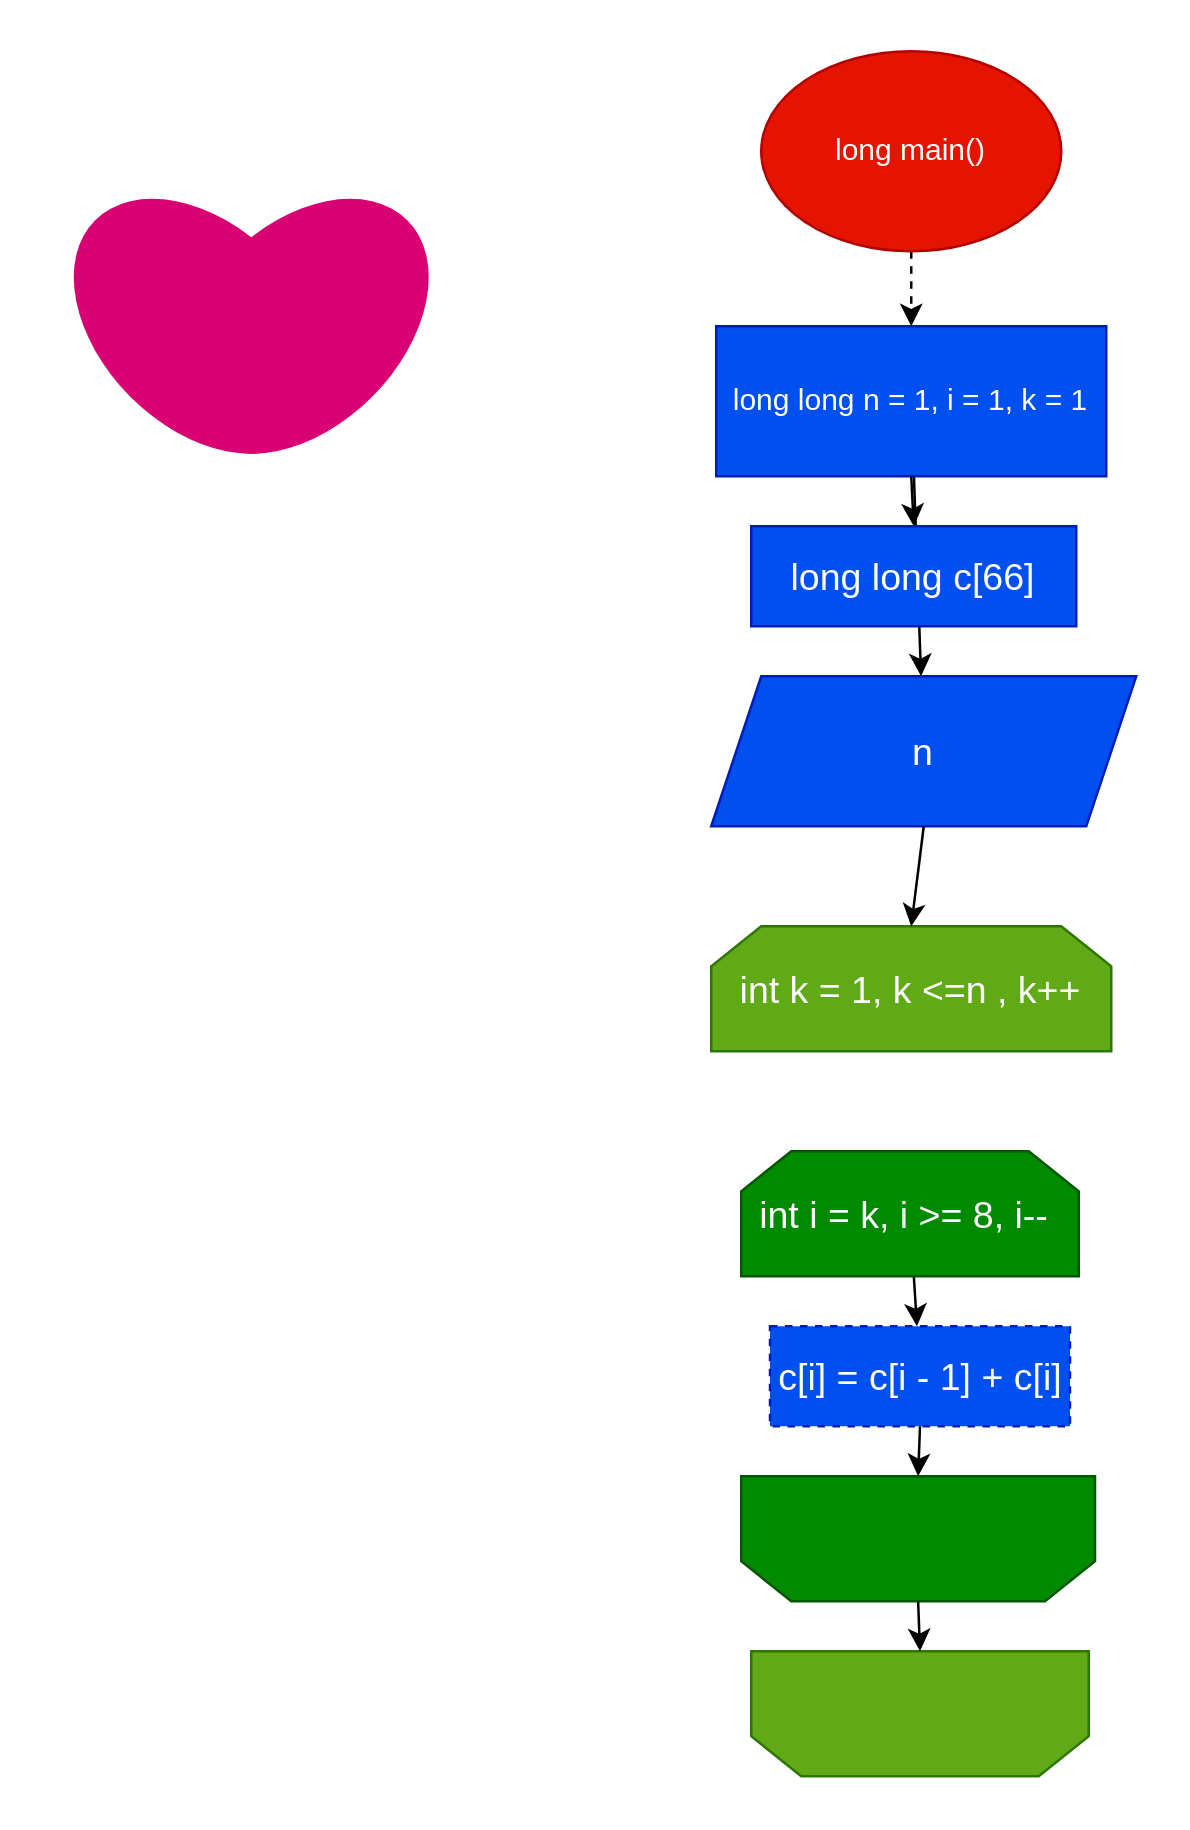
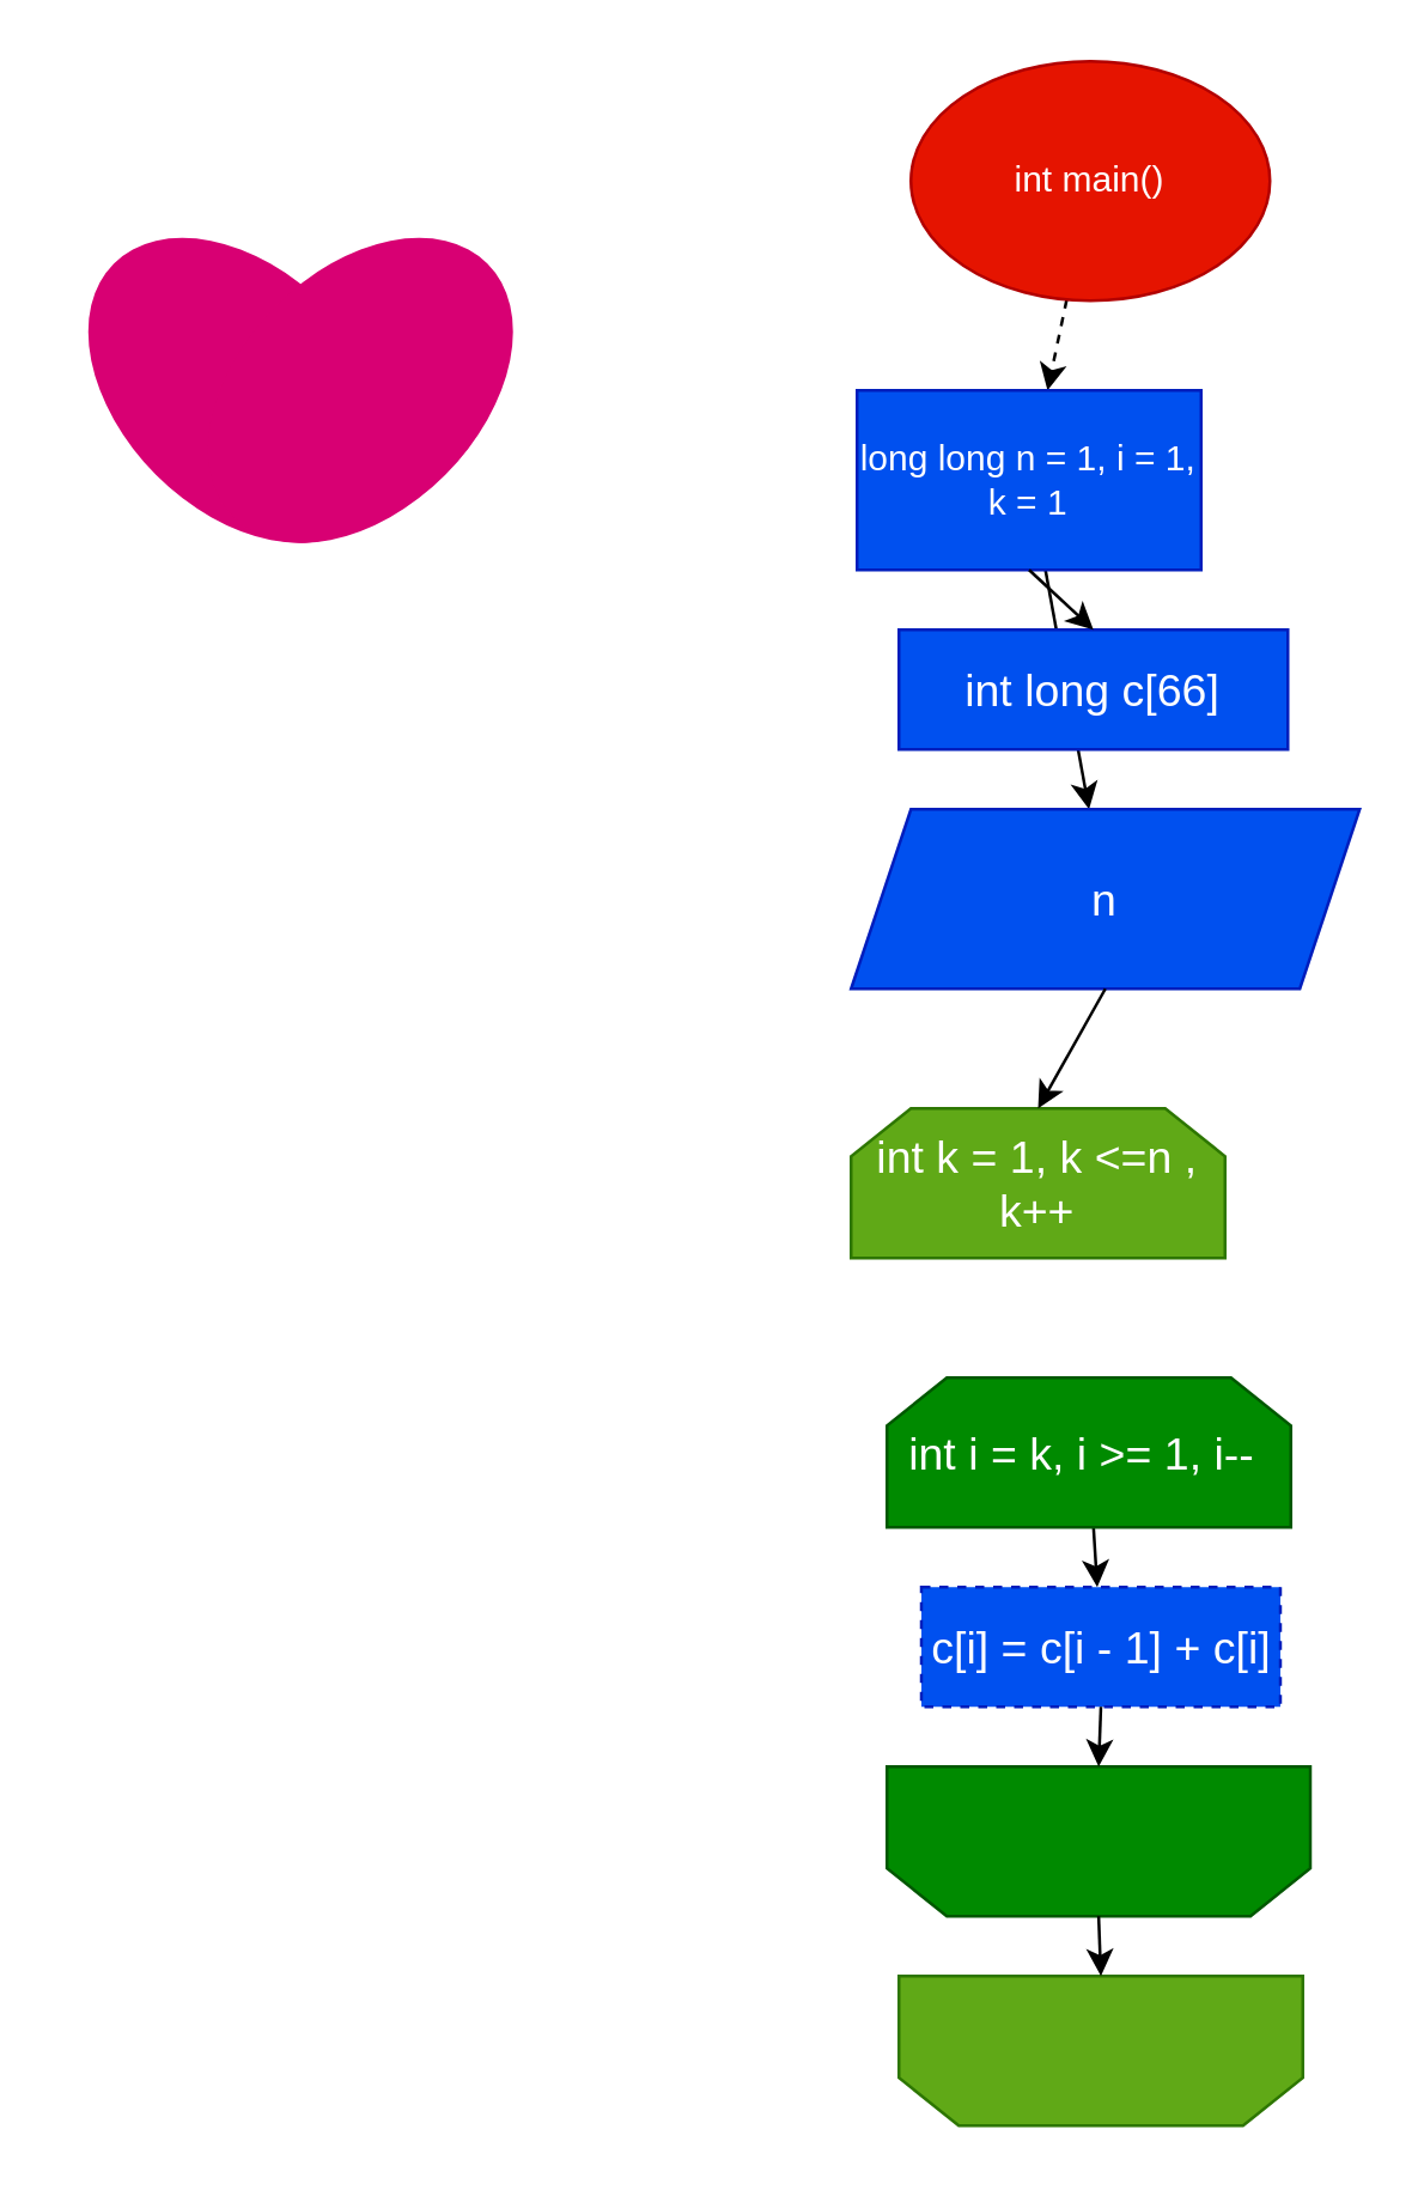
  <mxCell id="0" />
  <mxCell id="1" parent="0" />
  <mxCell id="2" value="" style="edgeStyle=none;html=1;dashed=1;" parent="1" source="3" target="5" edge="1"><mxGeometry relative="1" as="geometry" /></mxCell>
- <mxCell id="3" value="long main()" style="ellipse;whiteSpace=wrap;html=1;fillColor=#e51400;fontColor=#ffffff;strokeColor=#B20000;" parent="1" vertex="1"><mxGeometry x="304" y="20" width="120" height="80" as="geometry" /></mxCell>
+ <mxCell id="3" value="int main()" style="ellipse;whiteSpace=wrap;html=1;fillColor=#e51400;fontColor=#ffffff;strokeColor=#B20000;" parent="1" vertex="1"><mxGeometry x="304" y="20" width="120" height="80" as="geometry" /></mxCell>
  <mxCell id="4" value="" style="edgeStyle=none;html=1;" parent="1" source="5" target="6" edge="1"><mxGeometry relative="1" as="geometry" /></mxCell>
- <mxCell id="5" value="long long n = 1, i = 1, k = 1" style="whiteSpace=wrap;html=1;fillColor=#0050ef;fontColor=#ffffff;strokeColor=#001DBC;" parent="1" vertex="1"><mxGeometry x="286" y="130" width="156" height="60" as="geometry" /></mxCell>
+ <mxCell id="5" value="long long n = 1, i = 1, k = 1" style="whiteSpace=wrap;html=1;fillColor=#0050ef;fontColor=#ffffff;strokeColor=#001DBC;" parent="1" vertex="1"><mxGeometry x="286" y="130" width="115" height="60" as="geometry" /></mxCell>
  <mxCell id="6" value="&lt;font style=&quot;font-size: 15px&quot;&gt;n&lt;/font&gt;" style="shape=parallelogram;perimeter=parallelogramPerimeter;whiteSpace=wrap;html=1;fixedSize=1;fillColor=#0050ef;strokeColor=#001DBC;fontColor=#ffffff;" parent="1" vertex="1"><mxGeometry x="284" y="270" width="170" height="60" as="geometry" /></mxCell>
- <mxCell id="7" value="long long c[66]" style="rounded=0;whiteSpace=wrap;html=1;fontSize=15;fillColor=#0050ef;fontColor=#ffffff;strokeColor=#001DBC;" parent="1" vertex="1"><mxGeometry x="300" y="210" width="130" height="40" as="geometry" /></mxCell>
+ <mxCell id="7" value="int long c[66]" style="rounded=0;whiteSpace=wrap;html=1;fontSize=15;fillColor=#0050ef;fontColor=#ffffff;strokeColor=#001DBC;" parent="1" vertex="1"><mxGeometry x="300" y="210" width="130" height="40" as="geometry" /></mxCell>
  <mxCell id="8" value="" style="endArrow=classic;html=1;fontSize=15;exitX=0.5;exitY=1;exitDx=0;exitDy=0;entryX=0.5;entryY=0;entryDx=0;entryDy=0;" parent="1" source="5" target="7" edge="1"><mxGeometry width="50" height="50" relative="1" as="geometry"><mxPoint x="270" y="310" as="sourcePoint" /><mxPoint x="320" y="260" as="targetPoint" /></mxGeometry></mxCell>
- <mxCell id="9" value="int k = 1, k &amp;lt;=n , k++" style="shape=loopLimit;whiteSpace=wrap;html=1;fontSize=15;fillColor=#60a917;fontColor=#ffffff;strokeColor=#2D7600;" parent="1" vertex="1"><mxGeometry x="284" y="370" width="160" height="50" as="geometry" /></mxCell>
+ <mxCell id="9" value="int k = 1, k &amp;lt;=n , k++" style="shape=loopLimit;whiteSpace=wrap;html=1;fontSize=15;fillColor=#60a917;fontColor=#ffffff;strokeColor=#2D7600;" parent="1" vertex="1"><mxGeometry x="284" y="370" width="125" height="50" as="geometry" /></mxCell>
  <mxCell id="10" value="" style="endArrow=classic;html=1;fontSize=15;exitX=0.5;exitY=1;exitDx=0;exitDy=0;entryX=0.5;entryY=0;entryDx=0;entryDy=0;" parent="1" source="6" target="9" edge="1"><mxGeometry width="50" height="50" relative="1" as="geometry"><mxPoint x="270" y="410" as="sourcePoint" /><mxPoint x="320" y="360" as="targetPoint" /></mxGeometry></mxCell>
  <mxCell id="11" value="" style="edgeStyle=none;html=1;fontSize=15;" parent="1" source="12" target="13" edge="1"><mxGeometry relative="1" as="geometry" /></mxCell>
- <mxCell id="12" value="int i = k, i &amp;gt;= 8, i--&amp;nbsp;" style="shape=loopLimit;whiteSpace=wrap;html=1;fontSize=15;fillColor=#008a00;fontColor=#ffffff;strokeColor=#005700;" parent="1" vertex="1"><mxGeometry x="296" y="460" width="135" height="50" as="geometry" /></mxCell>
+ <mxCell id="12" value="int i = k, i &amp;gt;= 1, i--&amp;nbsp;" style="shape=loopLimit;whiteSpace=wrap;html=1;fontSize=15;fillColor=#008a00;fontColor=#ffffff;strokeColor=#005700;" parent="1" vertex="1"><mxGeometry x="296" y="460" width="135" height="50" as="geometry" /></mxCell>
  <mxCell id="13" value="c[i] = c[i - 1] + c[i]" style="whiteSpace=wrap;html=1;fontSize=15;fillColor=#0050ef;fontColor=#ffffff;strokeColor=#001DBC;dashed=1;" parent="1" vertex="1"><mxGeometry x="307.5" y="530" width="120" height="40" as="geometry" /></mxCell>
  <mxCell id="14" value="" style="shape=loopLimit;whiteSpace=wrap;html=1;fontSize=15;rotation=-180;fillColor=#008a00;fontColor=#ffffff;strokeColor=#005700;" parent="1" vertex="1"><mxGeometry x="296" y="590" width="141.5" height="50" as="geometry" /></mxCell>
  <mxCell id="15" value="" style="endArrow=classic;html=1;fontSize=15;exitX=0.5;exitY=1;exitDx=0;exitDy=0;entryX=0.5;entryY=1;entryDx=0;entryDy=0;" parent="1" source="13" target="14" edge="1"><mxGeometry width="50" height="50" relative="1" as="geometry"><mxPoint x="270" y="590" as="sourcePoint" /><mxPoint x="320" y="540" as="targetPoint" /></mxGeometry></mxCell>
  <mxCell id="16" value="" style="shape=loopLimit;whiteSpace=wrap;html=1;fontSize=15;rotation=-180;fillColor=#60a917;fontColor=#ffffff;strokeColor=#2D7600;" parent="1" vertex="1"><mxGeometry x="300" y="660" width="135" height="50" as="geometry" /></mxCell>
  <mxCell id="17" value="" style="endArrow=classic;html=1;fontSize=15;exitX=0.5;exitY=0;exitDx=0;exitDy=0;entryX=0.5;entryY=1;entryDx=0;entryDy=0;" parent="1" source="14" target="16" edge="1"><mxGeometry width="50" height="50" relative="1" as="geometry"><mxPoint x="270" y="590" as="sourcePoint" /><mxPoint x="320" y="540" as="targetPoint" /></mxGeometry></mxCell>
  <mxCell id="18" value="" style="ellipse;whiteSpace=wrap;html=1;rotation=45;fillColor=#d80073;fontColor=#ffffff;strokeColor=none;" vertex="1" parent="1"><mxGeometry x="20" y="90" width="120" height="80" as="geometry" /></mxCell>
  <mxCell id="19" value="" style="ellipse;whiteSpace=wrap;html=1;rotation=-45;fillColor=#d80073;fontColor=#ffffff;strokeColor=none;" vertex="1" parent="1"><mxGeometry x="60" y="90" width="120" height="80" as="geometry" /></mxCell>
